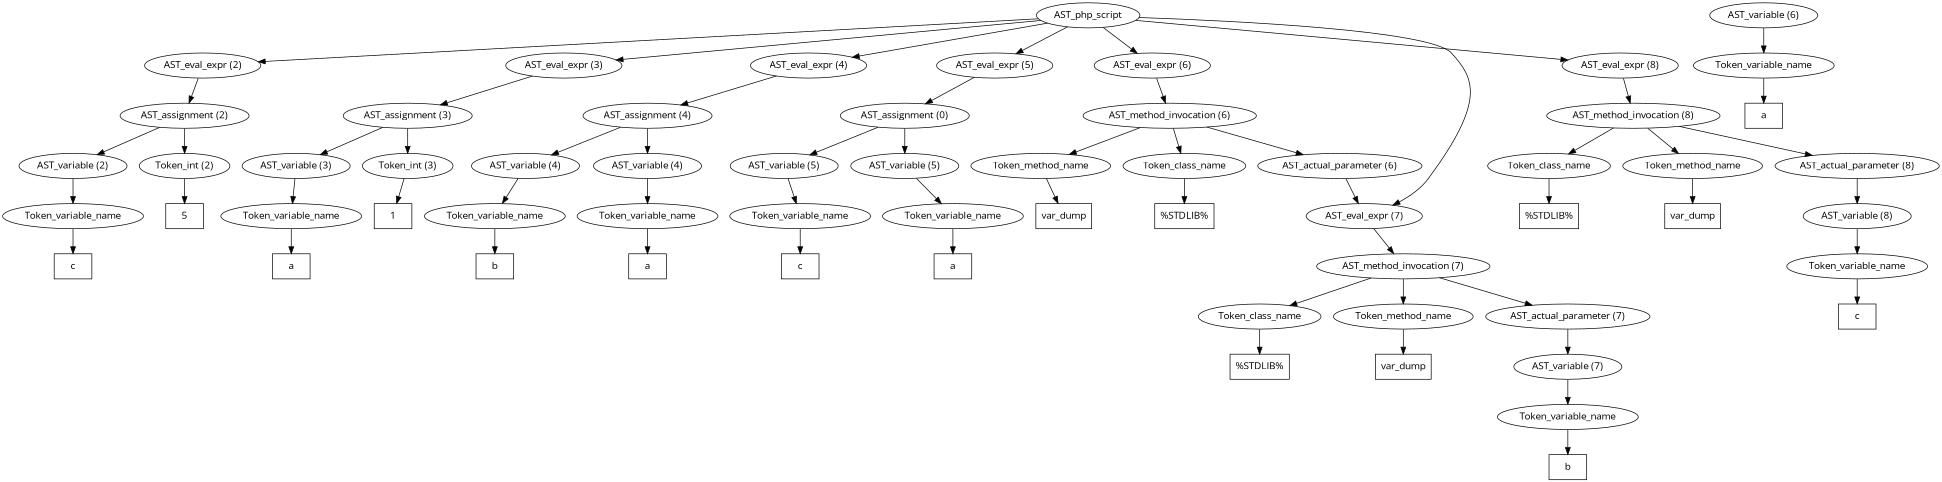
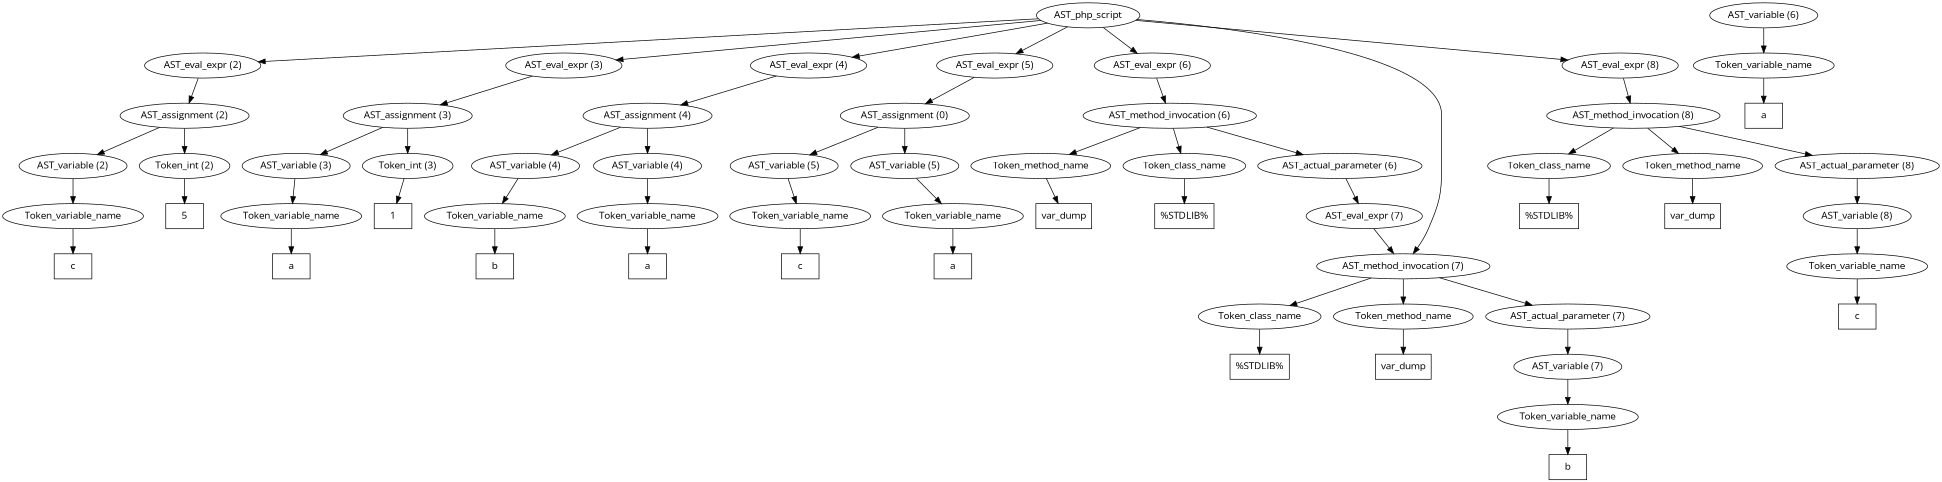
  digraph {
    fontname="Open Sans"
    node [fontname="Open Sans"]
    edge [fontname="Open Sans"]
    n1 [label=AST_php_script]
    n2 [label="AST_eval_expr (2)"]
    n3 [label="AST_eval_expr (3)"]
    n4 [label="AST_eval_expr (4)"]
    n5 [label="AST_eval_expr (5)"]
    n6 [label="AST_eval_expr (6)"]
    n7 [label="AST_eval_expr (7)"]
    n8 [label="AST_eval_expr (8)"]
    n9 [label="AST_assignment (2)"]
    n10 [label="AST_assignment (3)"]
    n11 [label="AST_assignment (4)"]
    n12 [label="AST_assignment (0)"]
    n13 [label="AST_method_invocation (6)"]
    n14 [label="AST_method_invocation (7)"]
    n15 [label="AST_method_invocation (8)"]
    n16 [label="AST_variable (2)"]
    n17 [label="Token_int (2)"]
    n18 [label=Token_variable_name]
    n19 [label=5 shape=box]
    n20 [label=c shape=box]
    n21 [label="AST_variable (3)"]
    n22 [label="Token_int (3)"]
    n23 [label=Token_variable_name]
    n24 [label=1 shape=box]
    n25 [label=a shape=box]
    n26 [label="AST_variable (4)"]
    n27 [label="AST_variable (4)"]
    n28 [label=Token_variable_name]
    n29 [label=Token_variable_name]
    n30 [label=b shape=box]
    n31 [label=a shape=box]
    n32 [label="AST_variable (5)"]
    n33 [label="AST_variable (5)"]
    n34 [label=Token_variable_name]
    n35 [label=Token_variable_name]
    n36 [label=c shape=box]
    n37 [label=a shape=box]
    n38 [label=Token_class_name]
    n39 [label=Token_method_name]
    n40 [label="AST_actual_parameter (6)"]
    n41 [label="%STDLIB%" shape=box]
    n42 [label=var_dump shape=box]
    n43 [label="AST_variable (6)"]
    n44 [label=Token_variable_name]
    n45 [label=a shape=box]
    n46 [label=Token_class_name]
    n47 [label=Token_method_name]
    n48 [label="AST_actual_parameter (7)"]
    n49 [label="%STDLIB%" shape=box]
    n50 [label=var_dump shape=box]
    n51 [label="AST_variable (7)"]
    n52 [label=Token_variable_name]
    n53 [label=b shape=box]
    n54 [label=Token_class_name]
    n55 [label=Token_method_name]
    n56 [label="AST_actual_parameter (8)"]
    n57 [label="%STDLIB%" shape=box]
    n58 [label=var_dump shape=box]
    n59 [label="AST_variable (8)"]
    n60 [label=Token_variable_name]
    n61 [label=c shape=box]
    n1 -> n2
    n1 -> n3
    n1 -> n4
    n1 -> n5
    n1 -> n6
-   n1 -> n7
+   n1 -> n14
    n1 -> n8
    n2 -> n9
    n3 -> n10
    n4 -> n11
    n5 -> n12
    n6 -> n13
    n7 -> n14
    n8 -> n15
    n9 -> n16
    n9 -> n17
    n10 -> n21
    n10 -> n22
    n11 -> n26
    n11 -> n27
    n12 -> n32
    n12 -> n33
    n13 -> n38
    n13 -> n39
    n13 -> n40
    n14 -> n46
    n14 -> n47
    n14 -> n48
    n15 -> n54
    n15 -> n55
    n15 -> n56
    n16 -> n18
    n17 -> n19
    n18 -> n20
    n21 -> n23
    n22 -> n24
    n23 -> n25
    n26 -> n28
    n27 -> n29
    n28 -> n30
    n29 -> n31
    n32 -> n34
    n33 -> n35
    n34 -> n36
    n35 -> n37
    n38 -> n41
    n39 -> n42
    n40 -> n7
    n43 -> n44
    n44 -> n45
    n46 -> n49
    n47 -> n50
    n48 -> n51
    n51 -> n52
    n52 -> n53
    n54 -> n57
    n55 -> n58
    n56 -> n59
    n59 -> n60
    n60 -> n61
  }
